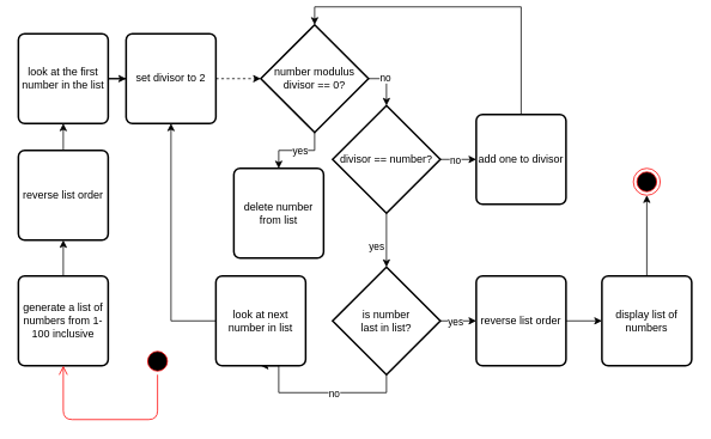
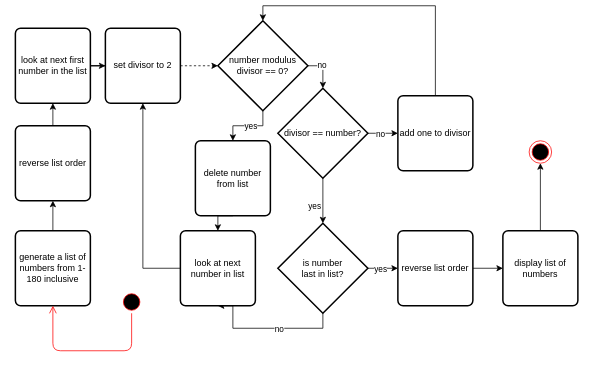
  <mxCell id="0" />
  <mxCell id="1" parent="0" />
  <mxCell id="2" style="edgeStyle=orthogonalEdgeStyle;rounded=0;orthogonalLoop=1;jettySize=auto;html=1;entryX=0.5;entryY=1;entryDx=0;entryDy=0;exitX=0.5;exitY=0;exitDx=0;exitDy=0;" edge="1" parent="1" source="3" target="7"><mxGeometry relative="1" as="geometry" /></mxCell>
- <mxCell id="3" value="generate a list of numbers from 1-100 inclusive" style="rounded=1;whiteSpace=wrap;html=1;absoluteArcSize=1;arcSize=14;strokeWidth=2;" vertex="1" parent="1"><mxGeometry x="20" y="300" width="100" height="100" as="geometry" /></mxCell>
+ <mxCell id="3" value="generate a list of numbers from 1-180 inclusive" style="rounded=1;whiteSpace=wrap;html=1;absoluteArcSize=1;arcSize=14;strokeWidth=2;" vertex="1" parent="1"><mxGeometry x="20" y="300" width="100" height="100" as="geometry" /></mxCell>
  <mxCell id="4" value="" style="edgeStyle=orthogonalEdgeStyle;rounded=0;orthogonalLoop=1;jettySize=auto;html=1;" edge="1" parent="1" source="5" target="9"><mxGeometry relative="1" as="geometry" /></mxCell>
- <mxCell id="5" value="look at the first number in the list" style="rounded=1;whiteSpace=wrap;html=1;absoluteArcSize=1;arcSize=14;strokeWidth=2;" vertex="1" parent="1"><mxGeometry x="20" y="30" width="100" height="100" as="geometry" /></mxCell>
+ <mxCell id="5" value="look at next first number in the list" style="rounded=1;whiteSpace=wrap;html=1;absoluteArcSize=1;arcSize=14;strokeWidth=2;" vertex="1" parent="1"><mxGeometry x="20" y="30" width="100" height="100" as="geometry" /></mxCell>
  <mxCell id="6" style="edgeStyle=orthogonalEdgeStyle;rounded=0;orthogonalLoop=1;jettySize=auto;html=1;entryX=0.5;entryY=1;entryDx=0;entryDy=0;exitX=0.5;exitY=0;exitDx=0;exitDy=0;" edge="1" parent="1" source="7" target="5"><mxGeometry relative="1" as="geometry" /></mxCell>
  <mxCell id="7" value="reverse list order" style="rounded=1;whiteSpace=wrap;html=1;absoluteArcSize=1;arcSize=14;strokeWidth=2;" vertex="1" parent="1"><mxGeometry x="20" y="160" width="100" height="100" as="geometry" /></mxCell>
  <mxCell id="8" style="edgeStyle=orthogonalEdgeStyle;rounded=0;orthogonalLoop=1;jettySize=auto;html=1;entryX=0;entryY=0.5;entryDx=0;entryDy=0;entryPerimeter=0;exitX=1;exitY=0.5;exitDx=0;exitDy=0;dashed=1;" edge="1" parent="1" source="9" target="14"><mxGeometry relative="1" as="geometry" /></mxCell>
  <mxCell id="9" value="set divisor to 2" style="rounded=1;whiteSpace=wrap;html=1;absoluteArcSize=1;arcSize=14;strokeWidth=2;" vertex="1" parent="1"><mxGeometry x="140" y="30" width="100" height="100" as="geometry" /></mxCell>
  <mxCell id="10" value="" style="edgeStyle=orthogonalEdgeStyle;rounded=0;orthogonalLoop=1;jettySize=auto;html=1;exitX=1;exitY=0.5;exitDx=0;exitDy=0;exitPerimeter=0;" edge="1" parent="1" source="14" target="19"><mxGeometry relative="1" as="geometry"><mxPoint x="270" y="240" as="sourcePoint" /></mxGeometry></mxCell>
  <mxCell id="11" value="no" style="edgeLabel;html=1;align=center;verticalAlign=middle;resizable=0;points=[];" vertex="1" connectable="0" parent="10"><mxGeometry x="-0.263" y="2" relative="1" as="geometry"><mxPoint as="offset" /></mxGeometry></mxCell>
  <mxCell id="12" style="edgeStyle=orthogonalEdgeStyle;rounded=0;orthogonalLoop=1;jettySize=auto;html=1;entryX=0.5;entryY=0;entryDx=0;entryDy=0;exitX=0.5;exitY=1;exitDx=0;exitDy=0;exitPerimeter=0;" edge="1" parent="1" source="14" target="26"><mxGeometry relative="1" as="geometry"><Array as="points"><mxPoint x="350" y="160" /><mxPoint x="310" y="160" /></Array></mxGeometry></mxCell>
  <mxCell id="13" value="yes" style="edgeLabel;html=1;align=center;verticalAlign=middle;resizable=0;points=[];" vertex="1" connectable="0" parent="12"><mxGeometry x="0.238" y="3" relative="1" as="geometry"><mxPoint x="13.33" y="-3" as="offset" /></mxGeometry></mxCell>
  <mxCell id="14" value="&lt;span&gt;number modulus divisor == 0?&lt;/span&gt;" style="strokeWidth=2;html=1;shape=mxgraph.flowchart.decision;whiteSpace=wrap;" vertex="1" parent="1"><mxGeometry x="290" y="20" width="120" height="120" as="geometry" /></mxCell>
  <mxCell id="15" value="" style="edgeStyle=orthogonalEdgeStyle;rounded=0;orthogonalLoop=1;jettySize=auto;html=1;exitX=0.5;exitY=1;exitDx=0;exitDy=0;exitPerimeter=0;entryX=0.5;entryY=0;entryDx=0;entryDy=0;entryPerimeter=0;" edge="1" parent="1" source="19" target="24"><mxGeometry relative="1" as="geometry" /></mxCell>
  <mxCell id="16" value="yes" style="edgeLabel;html=1;align=center;verticalAlign=middle;resizable=0;points=[];" vertex="1" connectable="0" parent="15"><mxGeometry x="0.271" y="-1" relative="1" as="geometry"><mxPoint x="-10.83" y="-1" as="offset" /></mxGeometry></mxCell>
  <mxCell id="17" style="edgeStyle=orthogonalEdgeStyle;rounded=0;orthogonalLoop=1;jettySize=auto;html=1;entryX=0;entryY=0.5;entryDx=0;entryDy=0;exitX=1;exitY=0.5;exitDx=0;exitDy=0;exitPerimeter=0;" edge="1" parent="1" source="19" target="30"><mxGeometry relative="1" as="geometry"><mxPoint x="120" y="480" as="sourcePoint" /></mxGeometry></mxCell>
  <mxCell id="18" value="no" style="edgeLabel;html=1;align=center;verticalAlign=middle;resizable=0;points=[];" vertex="1" connectable="0" parent="17"><mxGeometry x="-0.187" relative="1" as="geometry"><mxPoint as="offset" /></mxGeometry></mxCell>
  <mxCell id="19" value="&lt;span&gt;divisor == number?&lt;/span&gt;" style="strokeWidth=2;html=1;shape=mxgraph.flowchart.decision;whiteSpace=wrap;" vertex="1" parent="1"><mxGeometry x="370" y="110" width="120" height="120" as="geometry" /></mxCell>
  <mxCell id="20" style="edgeStyle=orthogonalEdgeStyle;rounded=0;orthogonalLoop=1;jettySize=auto;html=1;entryX=0.5;entryY=1;entryDx=0;entryDy=0;" edge="1" parent="1" source="24" target="28"><mxGeometry relative="1" as="geometry"><Array as="points"><mxPoint x="430" y="430" /><mxPoint x="310" y="430" /></Array></mxGeometry></mxCell>
  <mxCell id="21" value="no" style="edgeLabel;html=1;align=center;verticalAlign=middle;resizable=0;points=[];" vertex="1" connectable="0" parent="20"><mxGeometry x="-0.168" relative="1" as="geometry"><mxPoint as="offset" /></mxGeometry></mxCell>
  <mxCell id="22" style="edgeStyle=orthogonalEdgeStyle;rounded=0;orthogonalLoop=1;jettySize=auto;html=1;entryX=0;entryY=0.5;entryDx=0;entryDy=0;exitX=1;exitY=0.5;exitDx=0;exitDy=0;exitPerimeter=0;" edge="1" parent="1" source="24" target="32"><mxGeometry relative="1" as="geometry" /></mxCell>
  <mxCell id="23" value="yes" style="edgeLabel;html=1;align=center;verticalAlign=middle;resizable=0;points=[];" vertex="1" connectable="0" parent="22"><mxGeometry x="0.482" y="1" relative="1" as="geometry"><mxPoint x="-14" y="1" as="offset" /></mxGeometry></mxCell>
  <mxCell id="24" value="&lt;span&gt;is number &lt;br&gt;last in list?&lt;/span&gt;" style="strokeWidth=2;html=1;shape=mxgraph.flowchart.decision;whiteSpace=wrap;" vertex="1" parent="1"><mxGeometry x="370" y="290" width="120" height="120" as="geometry" /></mxCell>
+ <mxCell id="25" style="edgeStyle=orthogonalEdgeStyle;rounded=0;orthogonalLoop=1;jettySize=auto;html=1;entryX=0.5;entryY=0;entryDx=0;entryDy=0;exitX=0.5;exitY=1;exitDx=0;exitDy=0;" edge="1" parent="1" source="26" target="28"><mxGeometry relative="1" as="geometry" /></mxCell>
  <mxCell id="26" value="delete number from list" style="rounded=1;whiteSpace=wrap;html=1;absoluteArcSize=1;arcSize=14;strokeWidth=2;" vertex="1" parent="1"><mxGeometry x="260" y="180" width="100" height="100" as="geometry" /></mxCell>
  <mxCell id="27" style="edgeStyle=orthogonalEdgeStyle;rounded=0;orthogonalLoop=1;jettySize=auto;html=1;entryX=0.5;entryY=1;entryDx=0;entryDy=0;exitX=0;exitY=0.5;exitDx=0;exitDy=0;" edge="1" parent="1" source="28" target="9"><mxGeometry relative="1" as="geometry"><mxPoint x="90" y="490" as="targetPoint" /></mxGeometry></mxCell>
  <mxCell id="28" value="look at next number in list" style="rounded=1;whiteSpace=wrap;html=1;absoluteArcSize=1;arcSize=14;strokeWidth=2;" vertex="1" parent="1"><mxGeometry x="240" y="300" width="100" height="100" as="geometry" /></mxCell>
  <mxCell id="29" style="edgeStyle=orthogonalEdgeStyle;rounded=0;orthogonalLoop=1;jettySize=auto;html=1;exitX=0.5;exitY=0;exitDx=0;exitDy=0;entryX=0.5;entryY=0;entryDx=0;entryDy=0;entryPerimeter=0;" edge="1" parent="1" source="30" target="14"><mxGeometry relative="1" as="geometry"><mxPoint x="440" y="460" as="targetPoint" /></mxGeometry></mxCell>
  <mxCell id="30" value="add one to divisor" style="rounded=1;whiteSpace=wrap;html=1;absoluteArcSize=1;arcSize=14;strokeWidth=2;" vertex="1" parent="1"><mxGeometry x="530" y="120" width="100" height="100" as="geometry" /></mxCell>
  <mxCell id="31" value="" style="edgeStyle=orthogonalEdgeStyle;rounded=0;orthogonalLoop=1;jettySize=auto;html=1;exitX=1;exitY=0.5;exitDx=0;exitDy=0;" edge="1" parent="1" source="32" target="34"><mxGeometry relative="1" as="geometry" /></mxCell>
  <mxCell id="32" value="reverse list order" style="rounded=1;whiteSpace=wrap;html=1;absoluteArcSize=1;arcSize=14;strokeWidth=2;" vertex="1" parent="1"><mxGeometry x="530" y="300" width="100" height="100" as="geometry" /></mxCell>
  <mxCell id="33" style="edgeStyle=orthogonalEdgeStyle;rounded=0;orthogonalLoop=1;jettySize=auto;html=1;exitX=0.5;exitY=0;exitDx=0;exitDy=0;" edge="1" parent="1" source="34" target="37"><mxGeometry relative="1" as="geometry" /></mxCell>
  <mxCell id="34" value="display list of numbers" style="rounded=1;whiteSpace=wrap;html=1;absoluteArcSize=1;arcSize=14;strokeWidth=2;" vertex="1" parent="1"><mxGeometry x="670" y="300" width="100" height="100" as="geometry" /></mxCell>
  <mxCell id="35" value="" style="ellipse;html=1;shape=startState;fillColor=#000000;strokeColor=#ff0000;" vertex="1" parent="1"><mxGeometry x="160" y="380" width="30" height="30" as="geometry" /></mxCell>
  <mxCell id="36" value="" style="edgeStyle=orthogonalEdgeStyle;html=1;verticalAlign=bottom;endArrow=open;endSize=8;strokeColor=#ff0000;exitX=0.5;exitY=1;exitDx=0;exitDy=0;" edge="1" source="35" parent="1"><mxGeometry relative="1" as="geometry"><mxPoint x="70" y="400" as="targetPoint" /><mxPoint x="70" y="450" as="sourcePoint" /><Array as="points"><mxPoint x="175" y="460" /><mxPoint x="70" y="460" /></Array></mxGeometry></mxCell>
  <mxCell id="37" value="" style="ellipse;html=1;shape=endState;fillColor=#000000;strokeColor=#ff0000;" vertex="1" parent="1"><mxGeometry x="705" y="180" width="30" height="30" as="geometry" /></mxCell>
